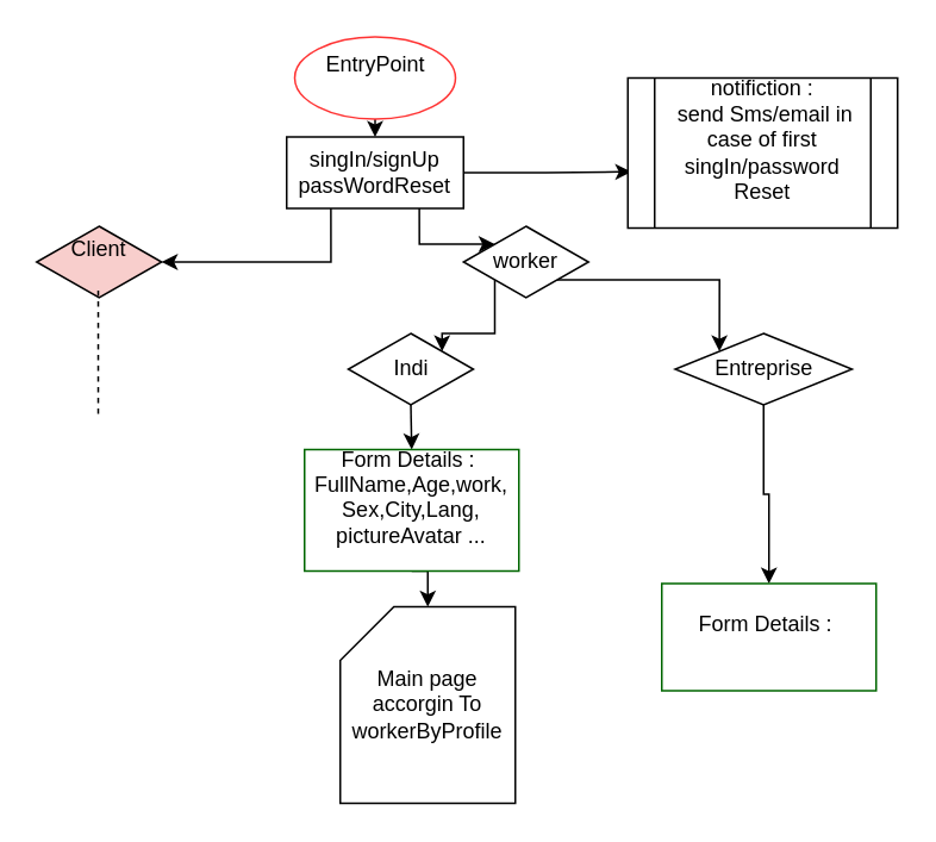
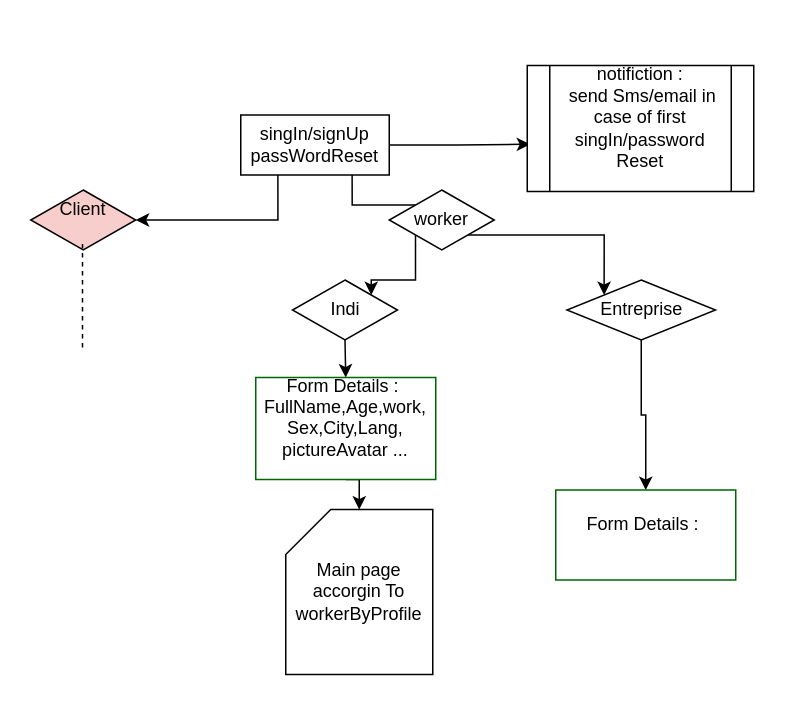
  <mxCell id="0" />
  <mxCell id="1" parent="0" />
- <mxCell id="2" style="edgeStyle=orthogonalEdgeStyle;rounded=0;orthogonalLoop=1;jettySize=auto;html=1;exitX=0.5;exitY=1;exitDx=0;exitDy=0;entryX=0.5;entryY=0;entryDx=0;entryDy=0;" edge="1" parent="1" source="3" target="7"><mxGeometry relative="1" as="geometry" /></mxCell>
- <mxCell id="3" value="&lt;span style=&quot;background-color: rgb(255 , 255 , 255)&quot;&gt;EntryPoint&lt;br&gt;&lt;/span&gt;&lt;br&gt;" style="ellipse;whiteSpace=wrap;html=1;strokeColor=#FF3333;" vertex="1" parent="1"><mxGeometry x="164.5" y="20" width="90" height="46" as="geometry" /></mxCell>
- <mxCell id="4" style="edgeStyle=orthogonalEdgeStyle;rounded=0;orthogonalLoop=1;jettySize=auto;html=1;exitX=0.75;exitY=1;exitDx=0;exitDy=0;entryX=0;entryY=0;entryDx=0;entryDy=0;" edge="1" parent="1" source="7" target="11"><mxGeometry relative="1" as="geometry" /></mxCell>
+ <mxCell id="4" style="edgeStyle=orthogonalEdgeStyle;rounded=0;orthogonalLoop=1;jettySize=auto;html=1;exitX=0.75;exitY=1;exitDx=0;exitDy=0;entryX=0;entryY=0;entryDx=0;entryDy=0;endArrow=none;" edge="1" parent="1" source="7" target="11"><mxGeometry relative="1" as="geometry" /></mxCell>
  <mxCell id="5" style="edgeStyle=orthogonalEdgeStyle;rounded=0;orthogonalLoop=1;jettySize=auto;html=1;exitX=0.25;exitY=1;exitDx=0;exitDy=0;entryX=1;entryY=0.5;entryDx=0;entryDy=0;" edge="1" parent="1" source="7" target="8"><mxGeometry relative="1" as="geometry" /></mxCell>
  <mxCell id="6" style="edgeStyle=orthogonalEdgeStyle;rounded=0;orthogonalLoop=1;jettySize=auto;html=1;exitX=1;exitY=0.5;exitDx=0;exitDy=0;entryX=0.013;entryY=0.625;entryDx=0;entryDy=0;entryPerimeter=0;" edge="1" parent="1" source="7" target="15"><mxGeometry relative="1" as="geometry" /></mxCell>
  <mxCell id="7" value="singIn/signUp&lt;br&gt;passWordReset&lt;br&gt;" style="rounded=0;whiteSpace=wrap;html=1;" vertex="1" parent="1"><mxGeometry x="160" y="76" width="99" height="40" as="geometry" /></mxCell>
  <mxCell id="8" value="Client&lt;br&gt;&lt;br&gt;" style="rhombus;whiteSpace=wrap;html=1;fillColor=#f8cecc;" vertex="1" parent="1"><mxGeometry x="20" y="126" width="70" height="40" as="geometry" /></mxCell>
  <mxCell id="9" style="edgeStyle=orthogonalEdgeStyle;rounded=0;orthogonalLoop=1;jettySize=auto;html=1;exitX=0;exitY=1;exitDx=0;exitDy=0;entryX=1;entryY=0;entryDx=0;entryDy=0;" edge="1" parent="1" source="11" target="17"><mxGeometry relative="1" as="geometry" /></mxCell>
  <mxCell id="10" style="edgeStyle=orthogonalEdgeStyle;rounded=0;orthogonalLoop=1;jettySize=auto;html=1;exitX=1;exitY=1;exitDx=0;exitDy=0;entryX=0;entryY=0;entryDx=0;entryDy=0;" edge="1" parent="1" source="11" target="13"><mxGeometry relative="1" as="geometry" /></mxCell>
  <mxCell id="11" value="worker&lt;br&gt;" style="rhombus;whiteSpace=wrap;html=1;" vertex="1" parent="1"><mxGeometry x="259" y="126" width="70" height="40" as="geometry" /></mxCell>
  <mxCell id="12" style="edgeStyle=orthogonalEdgeStyle;rounded=0;orthogonalLoop=1;jettySize=auto;html=1;exitX=0.5;exitY=1;exitDx=0;exitDy=0;entryX=0.5;entryY=0;entryDx=0;entryDy=0;" edge="1" parent="1" source="13" target="20"><mxGeometry relative="1" as="geometry" /></mxCell>
  <mxCell id="13" value="Entreprise" style="rhombus;whiteSpace=wrap;html=1;" vertex="1" parent="1"><mxGeometry x="377.5" y="186" width="99" height="40" as="geometry" /></mxCell>
  <mxCell id="14" value="" style="endArrow=none;dashed=1;html=1;" edge="1" parent="1"><mxGeometry width="50" height="50" relative="1" as="geometry"><mxPoint x="54.5" y="231" as="sourcePoint" /><mxPoint x="54.5" y="161" as="targetPoint" /></mxGeometry></mxCell>
  <mxCell id="15" value="notifiction :&lt;br&gt;&amp;nbsp;send Sms/email in case of first singIn/password Reset&lt;br&gt;&lt;br&gt;" style="shape=process;whiteSpace=wrap;html=1;backgroundOutline=1;" vertex="1" parent="1"><mxGeometry x="351" y="43" width="151" height="84" as="geometry" /></mxCell>
  <mxCell id="16" style="edgeStyle=orthogonalEdgeStyle;rounded=0;orthogonalLoop=1;jettySize=auto;html=1;exitX=0.5;exitY=1;exitDx=0;exitDy=0;entryX=0.5;entryY=0;entryDx=0;entryDy=0;" edge="1" parent="1" source="17" target="19"><mxGeometry relative="1" as="geometry" /></mxCell>
  <mxCell id="17" value="Indi&lt;br&gt;" style="rhombus;whiteSpace=wrap;html=1;" vertex="1" parent="1"><mxGeometry x="194.5" y="186" width="70" height="40" as="geometry" /></mxCell>
  <mxCell id="18" style="edgeStyle=orthogonalEdgeStyle;rounded=0;orthogonalLoop=1;jettySize=auto;html=1;exitX=0.5;exitY=1;exitDx=0;exitDy=0;entryX=0.5;entryY=0;entryDx=0;entryDy=0;entryPerimeter=0;" edge="1" parent="1" source="19" target="21"><mxGeometry relative="1" as="geometry" /></mxCell>
  <mxCell id="19" value="Form Details :&amp;nbsp;&lt;br&gt;FullName,Age,work,&lt;br&gt;Sex,City,Lang,&lt;br&gt;pictureAvatar ...&lt;br&gt;&lt;br&gt;" style="rounded=0;whiteSpace=wrap;html=1;strokeColor=#006600;" vertex="1" parent="1"><mxGeometry x="170" y="251" width="120" height="68" as="geometry" /></mxCell>
  <mxCell id="20" value="Form Details :&amp;nbsp;&lt;br&gt;&lt;br&gt;" style="rounded=0;whiteSpace=wrap;html=1;strokeColor=#006600;" vertex="1" parent="1"><mxGeometry x="370" y="326" width="120" height="60" as="geometry" /></mxCell>
  <mxCell id="21" value="Main page accorgin To workerByProfile" style="shape=card;whiteSpace=wrap;html=1;strokeColor=#000000;" vertex="1" parent="1"><mxGeometry x="190" y="339" width="98" height="110" as="geometry" /></mxCell>
